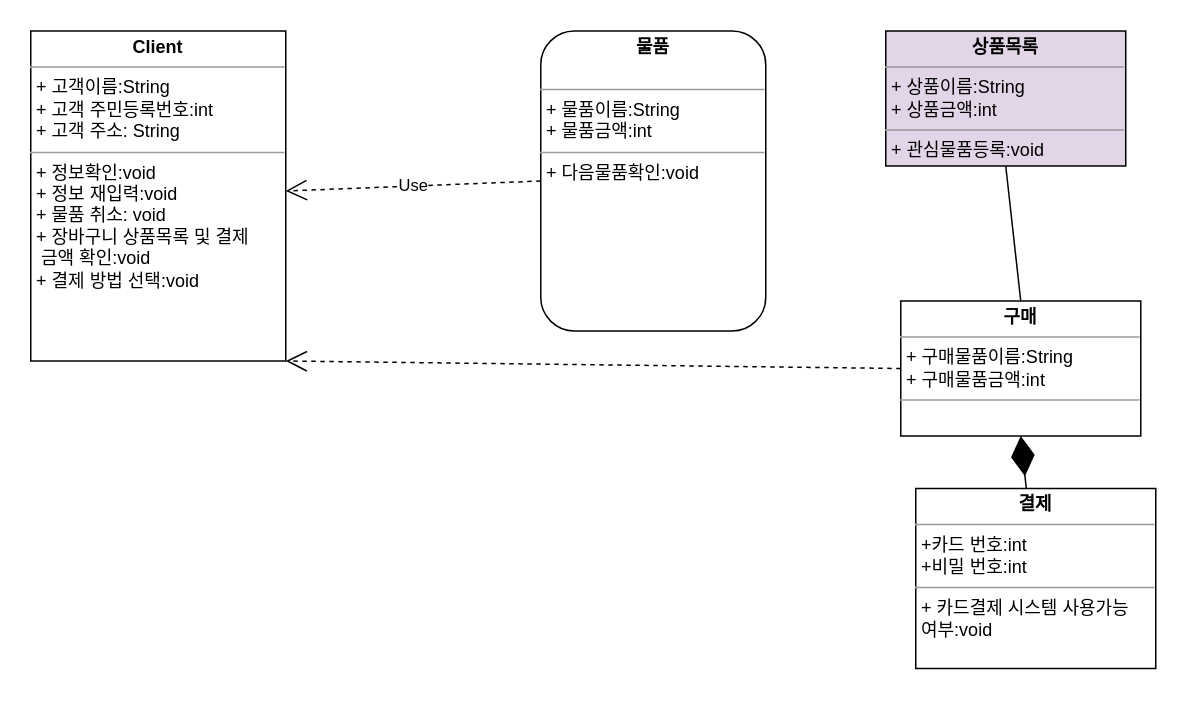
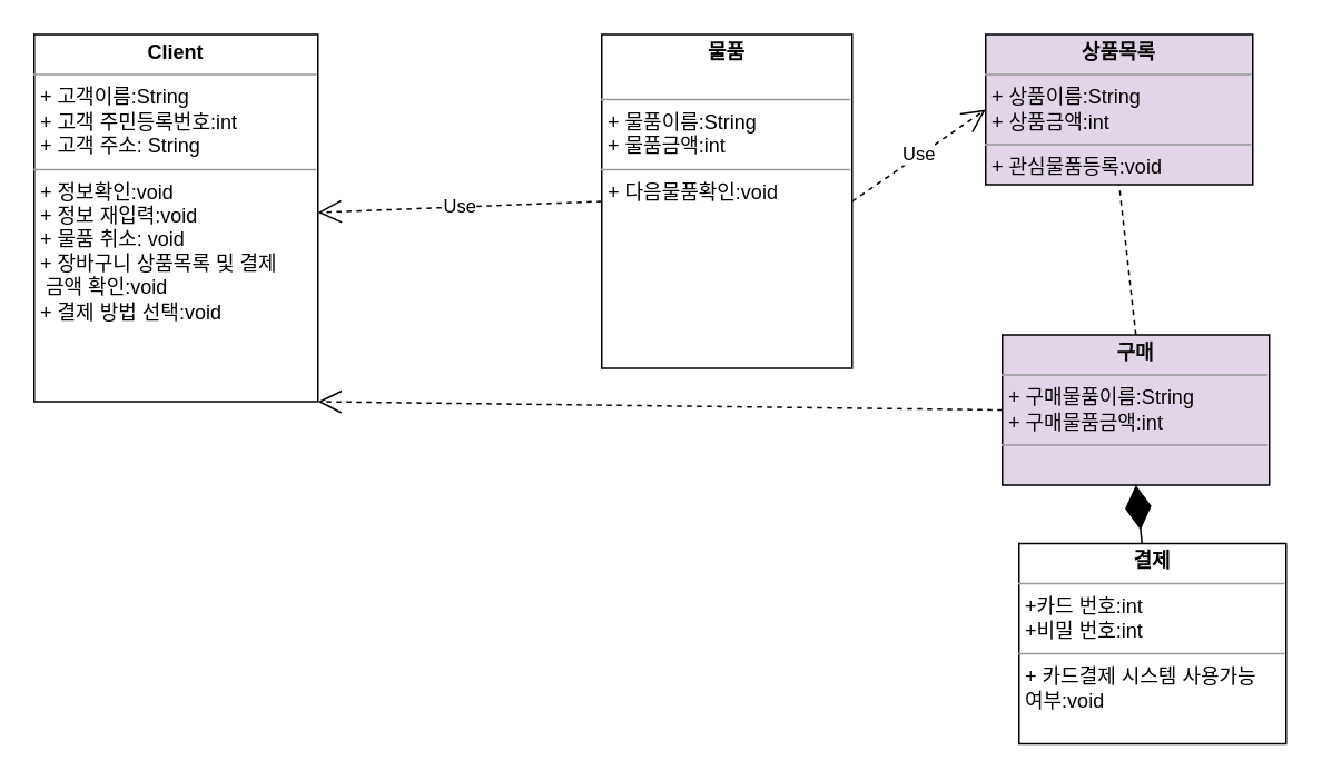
  <mxCell id="0" />
  <mxCell id="1" parent="0" />
- <mxCell id="2" value="&lt;p style=&quot;margin:0px;margin-top:4px;text-align:center;&quot;&gt;&lt;b&gt;물품&lt;/b&gt;&lt;/p&gt;&lt;br&gt;&lt;hr size=&quot;1&quot;&gt;&lt;p style=&quot;margin:0px;margin-left:4px;&quot;&gt;+ 물품이름:String&lt;/p&gt;&lt;p style=&quot;margin:0px;margin-left:4px;&quot;&gt;+ 물품금액:int&lt;/p&gt;&lt;hr size=&quot;1&quot;&gt;&lt;p style=&quot;margin:0px;margin-left:4px;&quot;&gt;+ 다음물품확인:void&lt;/p&gt;" style="verticalAlign=top;align=left;overflow=fill;fontSize=12;fontFamily=Helvetica;html=1;rounded=1;" vertex="1" parent="1"><mxGeometry x="360" y="20" width="150" height="200" as="geometry" /></mxCell>
- <mxCell id="3" value="&lt;p style=&quot;margin:0px;margin-top:4px;text-align:center;&quot;&gt;&lt;b&gt;구매&lt;/b&gt;&lt;/p&gt;&lt;hr size=&quot;1&quot;&gt;&lt;p style=&quot;margin:0px;margin-left:4px;&quot;&gt;+ 구매물품이름:String&lt;/p&gt;&lt;p style=&quot;margin:0px;margin-left:4px;&quot;&gt;+ 구매물품금액:int&lt;/p&gt;&lt;hr size=&quot;1&quot;&gt;&lt;p style=&quot;margin:0px;margin-left:4px;&quot;&gt;&lt;br&gt;&lt;/p&gt;" style="verticalAlign=top;align=left;overflow=fill;fontSize=12;fontFamily=Helvetica;html=1;" vertex="1" parent="1"><mxGeometry x="600" y="200" width="160" height="90" as="geometry" /></mxCell>
+ <mxCell id="2" value="&lt;p style=&quot;margin:0px;margin-top:4px;text-align:center;&quot;&gt;&lt;b&gt;물품&lt;/b&gt;&lt;/p&gt;&lt;br&gt;&lt;hr size=&quot;1&quot;&gt;&lt;p style=&quot;margin:0px;margin-left:4px;&quot;&gt;+ 물품이름:String&lt;/p&gt;&lt;p style=&quot;margin:0px;margin-left:4px;&quot;&gt;+ 물품금액:int&lt;/p&gt;&lt;hr size=&quot;1&quot;&gt;&lt;p style=&quot;margin:0px;margin-left:4px;&quot;&gt;+ 다음물품확인:void&lt;/p&gt;" style="verticalAlign=top;align=left;overflow=fill;fontSize=12;fontFamily=Helvetica;html=1;" vertex="1" parent="1"><mxGeometry x="360" y="20" width="150" height="200" as="geometry" /></mxCell>
+ <mxCell id="3" value="&lt;p style=&quot;margin:0px;margin-top:4px;text-align:center;&quot;&gt;&lt;b&gt;구매&lt;/b&gt;&lt;/p&gt;&lt;hr size=&quot;1&quot;&gt;&lt;p style=&quot;margin:0px;margin-left:4px;&quot;&gt;+ 구매물품이름:String&lt;/p&gt;&lt;p style=&quot;margin:0px;margin-left:4px;&quot;&gt;+ 구매물품금액:int&lt;/p&gt;&lt;hr size=&quot;1&quot;&gt;&lt;p style=&quot;margin:0px;margin-left:4px;&quot;&gt;&lt;br&gt;&lt;/p&gt;" style="verticalAlign=top;align=left;overflow=fill;fontSize=12;fontFamily=Helvetica;html=1;fillColor=#e1d5e7;" vertex="1" parent="1"><mxGeometry x="600" y="200" width="160" height="90" as="geometry" /></mxCell>
  <mxCell id="4" value="&lt;p style=&quot;margin:0px;margin-top:4px;text-align:center;&quot;&gt;&lt;b&gt;Client&lt;/b&gt;&lt;/p&gt;&lt;hr size=&quot;1&quot;&gt;&lt;p style=&quot;margin:0px;margin-left:4px;&quot;&gt;+ 고객이름:String&lt;/p&gt;&lt;p style=&quot;margin:0px;margin-left:4px;&quot;&gt;+ 고객 주민등록번호:int&lt;/p&gt;&lt;p style=&quot;margin:0px;margin-left:4px;&quot;&gt;+ 고객 주소: String&lt;/p&gt;&lt;hr size=&quot;1&quot;&gt;&lt;p style=&quot;margin:0px;margin-left:4px;&quot;&gt;+ 정보확인:void&lt;/p&gt;&lt;p style=&quot;margin:0px;margin-left:4px;&quot;&gt;+ 정보 재입력:void&lt;/p&gt;&lt;p style=&quot;margin:0px;margin-left:4px;&quot;&gt;+ 물품 취소: void&lt;/p&gt;&lt;p style=&quot;margin:0px;margin-left:4px;&quot;&gt;+ 장바구니 상품목록 및 결제&lt;/p&gt;&lt;p style=&quot;margin:0px;margin-left:4px;&quot;&gt;&amp;nbsp;금액 확인:void&lt;/p&gt;&lt;p style=&quot;margin:0px;margin-left:4px;&quot;&gt;+ 결제 방법 선택:void&lt;/p&gt;" style="verticalAlign=top;align=left;overflow=fill;fontSize=12;fontFamily=Helvetica;html=1;" vertex="1" parent="1"><mxGeometry x="20" y="20" width="170" height="220" as="geometry" /></mxCell>
  <mxCell id="5" value="&lt;p style=&quot;margin:0px;margin-top:4px;text-align:center;&quot;&gt;&lt;b&gt;상품목록&lt;/b&gt;&lt;/p&gt;&lt;hr size=&quot;1&quot;&gt;&lt;p style=&quot;margin:0px;margin-left:4px;&quot;&gt;+ 상품이름:String&lt;/p&gt;&lt;p style=&quot;margin:0px;margin-left:4px;&quot;&gt;+ 상품금액:int&lt;/p&gt;&lt;hr size=&quot;1&quot;&gt;&lt;p style=&quot;margin:0px;margin-left:4px;&quot;&gt;+ 관심물품등록:void&lt;/p&gt;" style="verticalAlign=top;align=left;overflow=fill;fontSize=12;fontFamily=Helvetica;html=1;fillColor=#e1d5e7;" vertex="1" parent="1"><mxGeometry x="590" y="20" width="160" height="90" as="geometry" /></mxCell>
  <mxCell id="6" value="&lt;p style=&quot;margin:0px;margin-top:4px;text-align:center;&quot;&gt;&lt;b&gt;결제&lt;/b&gt;&lt;/p&gt;&lt;hr size=&quot;1&quot;&gt;&lt;p style=&quot;margin:0px;margin-left:4px;&quot;&gt;+카드 번호:int&lt;/p&gt;&lt;p style=&quot;margin:0px;margin-left:4px;&quot;&gt;+비밀 번호:int&lt;/p&gt;&lt;hr size=&quot;1&quot;&gt;&lt;p style=&quot;margin:0px;margin-left:4px;&quot;&gt;+ 카드결제 시스템 사용가능&lt;/p&gt;&lt;p style=&quot;margin:0px;margin-left:4px;&quot;&gt;여부:void&lt;/p&gt;" style="verticalAlign=top;align=left;overflow=fill;fontSize=12;fontFamily=Helvetica;html=1;" vertex="1" parent="1"><mxGeometry x="610" y="325" width="160" height="120" as="geometry" /></mxCell>
  <mxCell id="7" value="" style="endArrow=open;endSize=12;dashed=1;html=1;rounded=0;exitX=0;exitY=0.5;exitDx=0;exitDy=0;" edge="1" parent="1" source="3"><mxGeometry width="160" relative="1" as="geometry"><mxPoint x="220" y="360" as="sourcePoint" /><mxPoint x="190" y="240" as="targetPoint" /></mxGeometry></mxCell>
  <mxCell id="8" value="Use" style="endArrow=open;endSize=12;dashed=1;html=1;rounded=0;exitX=0;exitY=0.5;exitDx=0;exitDy=0;" edge="1" parent="1" source="2" target="4"><mxGeometry width="160" relative="1" as="geometry"><mxPoint x="370" y="140" as="sourcePoint" /><mxPoint x="530" y="140" as="targetPoint" /></mxGeometry></mxCell>
+ <mxCell id="9" value="Use" style="endArrow=open;endSize=12;dashed=1;html=1;rounded=0;entryX=0;entryY=0.5;entryDx=0;entryDy=0;exitX=1;exitY=0.5;exitDx=0;exitDy=0;" edge="1" parent="1" source="2" target="5"><mxGeometry width="160" relative="1" as="geometry"><mxPoint x="360" y="140" as="sourcePoint" /><mxPoint x="520" y="140" as="targetPoint" /></mxGeometry></mxCell>
  <mxCell id="10" value="" style="endArrow=diamondThin;endFill=1;endSize=24;html=1;rounded=0;" edge="1" parent="1" source="6"><mxGeometry width="160" relative="1" as="geometry"><mxPoint x="670" y="190" as="sourcePoint" /><mxPoint x="680" y="290" as="targetPoint" /></mxGeometry></mxCell>
- <mxCell id="11" value="" style="endArrow=none;html=1;rounded=0;entryX=0.5;entryY=1;entryDx=0;entryDy=0;exitX=0.5;exitY=0;exitDx=0;exitDy=0;" edge="1" parent="1" source="3" target="5"><mxGeometry width="50" height="50" relative="1" as="geometry"><mxPoint x="420" y="170" as="sourcePoint" /><mxPoint x="470" y="120" as="targetPoint" /></mxGeometry></mxCell>
+ <mxCell id="11" value="" style="endArrow=none;html=1;rounded=0;entryX=0.5;entryY=1;entryDx=0;entryDy=0;exitX=0.5;exitY=0;exitDx=0;exitDy=0;dashed=1;" edge="1" parent="1" source="3" target="5"><mxGeometry width="50" height="50" relative="1" as="geometry"><mxPoint x="420" y="170" as="sourcePoint" /><mxPoint x="470" y="120" as="targetPoint" /></mxGeometry></mxCell>
